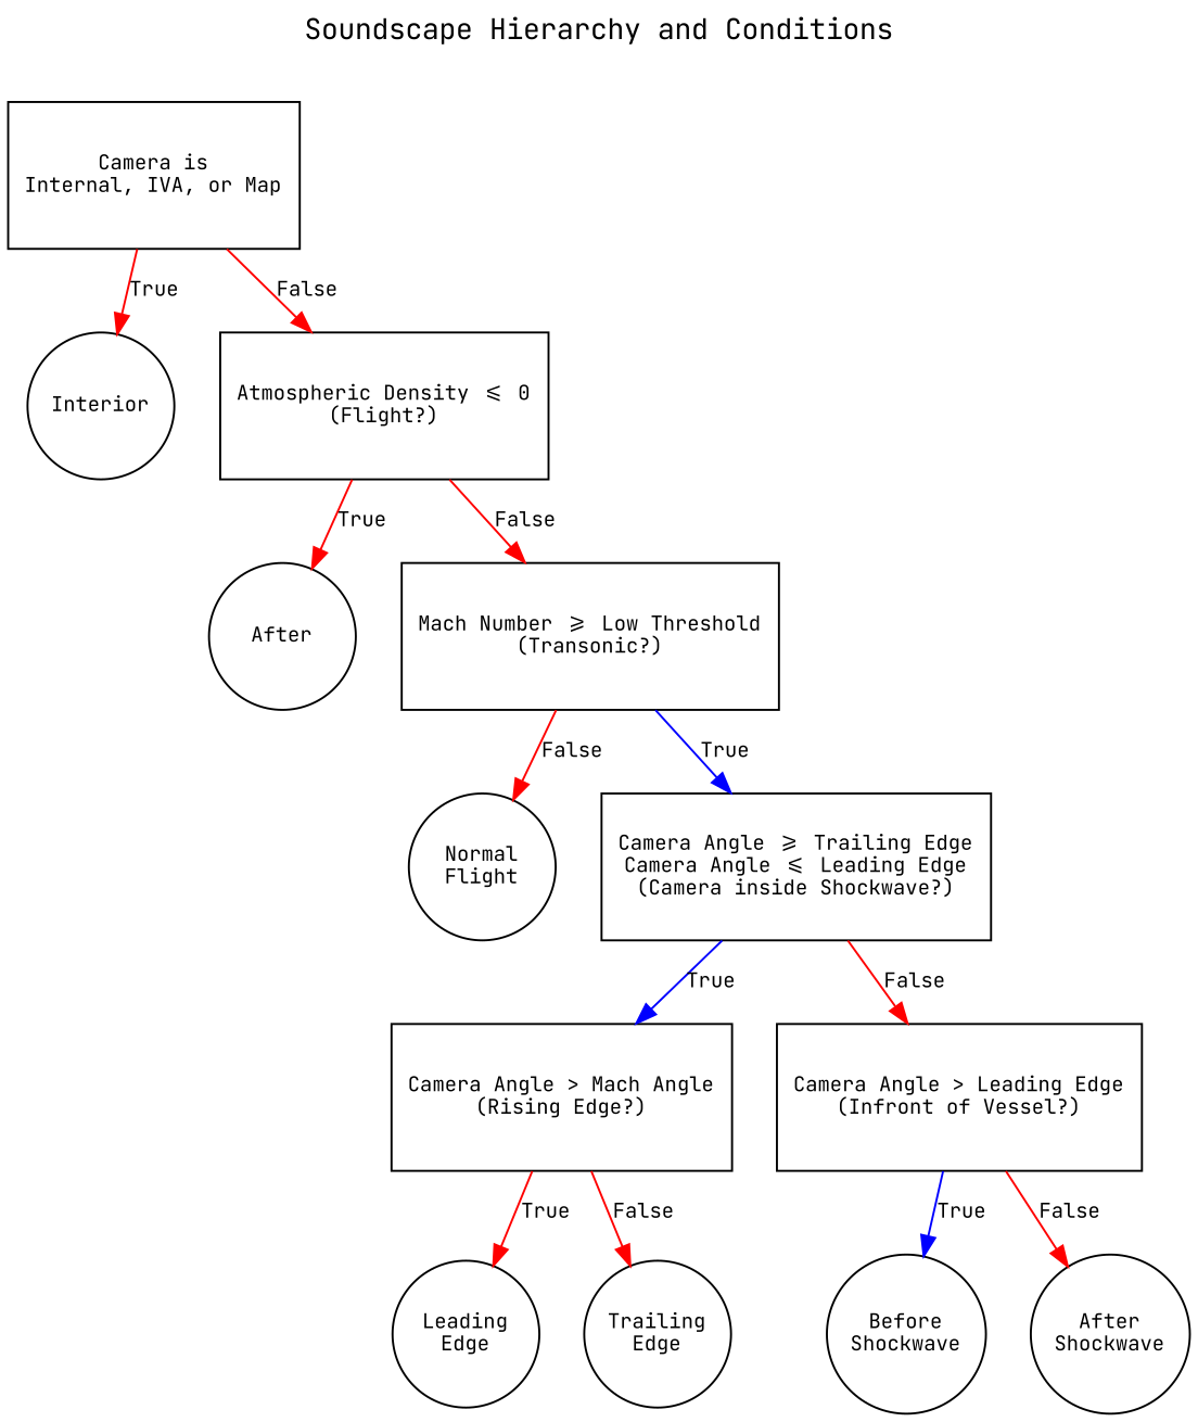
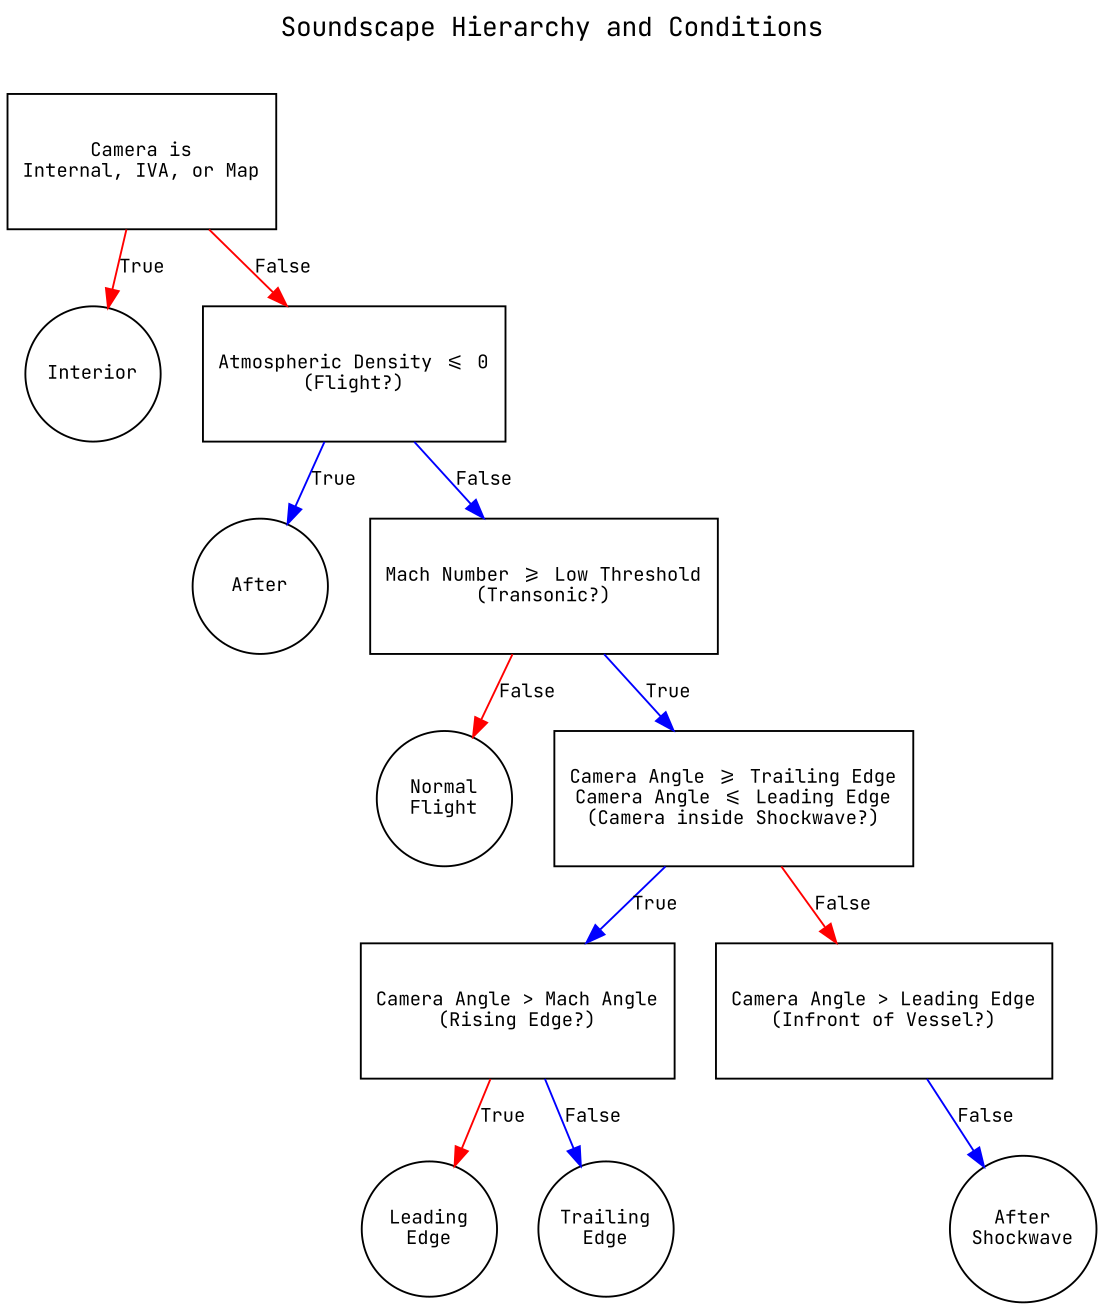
  digraph {
    constraint=true
    decorate=true
    fontname="JetBrains Mono"
    fontsize=14
    label="Soundscape Hierarchy and Conditions"
    labelfloat=true
    labelloc=t
    nodesep=0.3
    rankdir=TB
    ranksep=0.4
    splines=true
    node [fontname="JetBrains Mono" fontsize=10 shape=circle]
    edge [color=red fontname="JetBrains Mono" fontsize=10]
    Interior [height=1]
    n2 [height=1 label=After]
    n3 [height=1 label="Leading\nEdge"]
    n4 [height=1 label="Trailing\nEdge"]
-   n5 [height=1 label="Before\nShockwave"]
    n6 [height=1 label="After\nShockwave"]
    n7 [height=1 label="Normal\nFlight"]
    n8 [height=1 label="Camera is\nInternal, IVA, or Map" shape=rect]
    n9 [height=1 label="Atmospheric Density <= 0\n(Flight?)" shape=rect]
    n10 [height=1 label="Mach Number >= Low Threshold\n(Transonic?)" shape=rect]
    n11 [height=1 label="Camera Angle >= Trailing Edge\nCamera Angle <= Leading Edge\n(Camera inside Shockwave?)" shape=rect]
    n12 [height=1 label="Camera Angle > Mach Angle\n(Rising Edge?)" shape=rect]
    n13 [height=1 label="Camera Angle > Leading Edge\n(Infront of Vessel?)" shape=rect]
    subgraph sub_1 {
      Interior
      n2
      n3
      n4
-     n5
      n6
      n7
    }
    subgraph sub_2 {
      n8
      n9
      n10
      n11
      n12
      n13
    }
    subgraph sub_3 {
      Interior
      n2
      n3
-     n5
      n8
      n9
      n10
      n11
      n12
      n13
    }
    subgraph sub_4 {
      n4
      n6
      n7
      n8
      n9
      n10
      n11
      n12
      n13
    }
    n8 -> Interior [label=True]
    n8 -> n9 [label=False]
-   n9 -> n2 [label=True]
-   n9 -> n10 [label=False]
+   n9 -> n2 [color=blue label=True]
+   n9 -> n10 [color=blue label=False]
    n10 -> n7 [label=False]
    n10 -> n11 [color=blue label=True]
    n11 -> n12 [color=blue label=True]
    n11 -> n13 [label=False]
    n12 -> n3 [label=True]
-   n12 -> n4 [label=False]
-   n13 -> n5 [color=blue label=True]
-   n13 -> n6 [label=False]
+   n12 -> n4 [color=blue label=False]
+   n13 -> n6 [color=blue label=False]
  }
